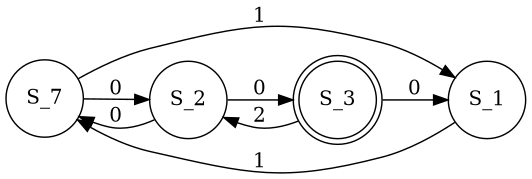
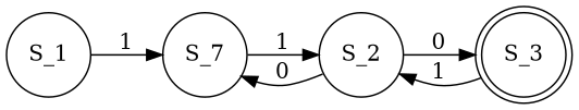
  digraph {
    rankdir=LR
    node [shape=circle]
    n1 [label=S_7]
    S_1
    S_2
    S_3 [shape=doublecircle]
-   n1 -> S_1 [label=1]
-   n1 -> S_2 [label=0]
+   n1 -> S_2 [label=1]
    S_1 -> n1 [label=1]
    S_2 -> n1 [label=0]
    S_2 -> S_3 [label=0]
-   S_3 -> S_1 [label=0]
-   S_3 -> S_2 [label=2]
+   S_3 -> S_2 [label=1]
  }
